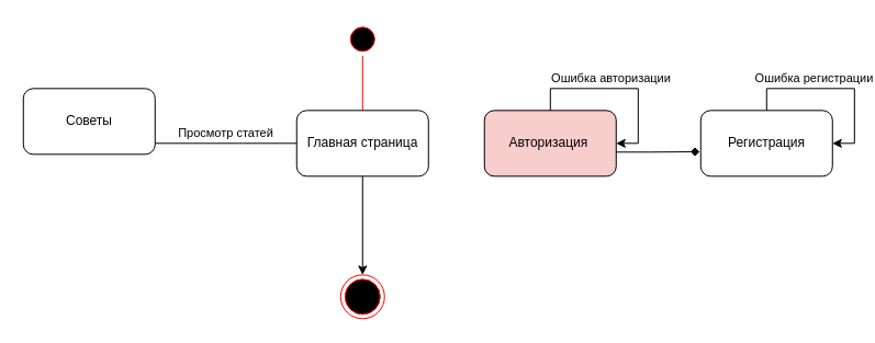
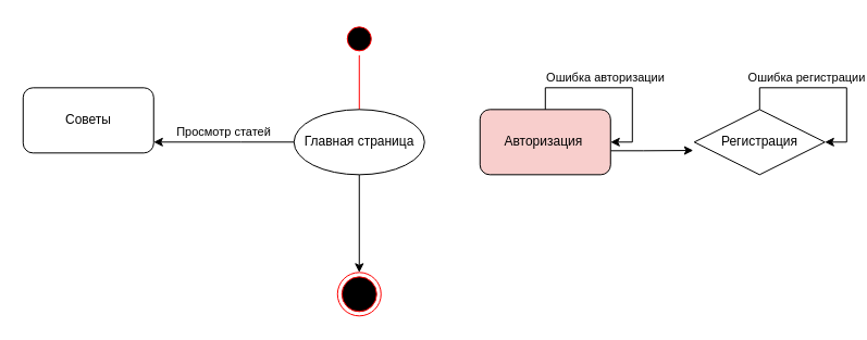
  <mxCell id="0" />
  <mxCell id="1" parent="0" />
  <mxCell id="2" value="" style="ellipse;html=1;shape=startState;fillColor=#000000;strokeColor=#ff0000;" vertex="1" parent="1"><mxGeometry x="314.778" y="20.333" width="30" height="30" as="geometry" /></mxCell>
  <mxCell id="3" value="" style="edgeStyle=orthogonalEdgeStyle;html=1;verticalAlign=bottom;endArrow=open;endSize=8;strokeColor=#ff0000;rounded=0;entryX=0.5;entryY=0;entryDx=0;entryDy=0;" edge="1" parent="1" source="2" target="8"><mxGeometry relative="1" as="geometry"><mxPoint x="329.778" y="110.333" as="targetPoint" /><Array as="points"><mxPoint x="329.778" y="140.333" /></Array></mxGeometry></mxCell>
  <mxCell id="4" value="" style="ellipse;html=1;shape=endState;fillColor=#000000;strokeColor=#ff0000;" vertex="1" parent="1"><mxGeometry x="309.778" y="250.333" width="40" height="40" as="geometry" /></mxCell>
- <mxCell id="5" value="" style="edgeStyle=orthogonalEdgeStyle;rounded=0;orthogonalLoop=1;jettySize=auto;html=1;endArrow=none;" edge="1" parent="1" source="8" target="11"><mxGeometry relative="1" as="geometry"><Array as="points"><mxPoint x="220.778" y="130.333" /><mxPoint x="220.778" y="130.333" /></Array></mxGeometry></mxCell>
+ <mxCell id="5" value="" style="edgeStyle=orthogonalEdgeStyle;rounded=0;orthogonalLoop=1;jettySize=auto;html=1;" edge="1" parent="1" source="8" target="11"><mxGeometry relative="1" as="geometry"><Array as="points"><mxPoint x="220.778" y="130.333" /><mxPoint x="220.778" y="130.333" /></Array></mxGeometry></mxCell>
  <mxCell id="6" value="Просмотр статей" style="edgeLabel;html=1;align=center;verticalAlign=middle;resizable=0;points=[];" vertex="1" connectable="0" parent="5"><mxGeometry x="-0.248" y="1" relative="1" as="geometry"><mxPoint x="-16" y="-11" as="offset" /></mxGeometry></mxCell>
  <mxCell id="7" style="edgeStyle=orthogonalEdgeStyle;rounded=0;orthogonalLoop=1;jettySize=auto;html=1;entryX=0.5;entryY=0;entryDx=0;entryDy=0;" edge="1" parent="1" source="8" target="4"><mxGeometry relative="1" as="geometry"><Array as="points"><mxPoint x="330.778" y="250.333" /></Array></mxGeometry></mxCell>
- <mxCell id="8" value="Главная страница" style="rounded=1;whiteSpace=wrap;html=1;" vertex="1" parent="1"><mxGeometry x="269.778" y="100.333" width="120" height="60" as="geometry" /></mxCell>
- <mxCell id="9" style="edgeStyle=orthogonalEdgeStyle;rounded=0;orthogonalLoop=1;jettySize=auto;html=1;entryX=-0.008;entryY=0.628;entryDx=0;entryDy=0;entryPerimeter=0;endArrow=diamond;" edge="1" parent="1" source="10" target="14"><mxGeometry relative="1" as="geometry"><Array as="points"><mxPoint x="590.778" y="138.333" /><mxPoint x="590.778" y="138.333" /></Array></mxGeometry></mxCell>
+ <mxCell id="8" value="Главная страница" style="ellipse;whiteSpace=wrap;html=1;" vertex="1" parent="1"><mxGeometry x="269.778" y="100.333" width="120" height="60" as="geometry" /></mxCell>
+ <mxCell id="9" style="edgeStyle=orthogonalEdgeStyle;rounded=0;orthogonalLoop=1;jettySize=auto;html=1;entryX=-0.008;entryY=0.628;entryDx=0;entryDy=0;entryPerimeter=0;" edge="1" parent="1" source="10" target="14"><mxGeometry relative="1" as="geometry"><Array as="points"><mxPoint x="590.778" y="138.333" /><mxPoint x="590.778" y="138.333" /></Array></mxGeometry></mxCell>
  <mxCell id="10" value="Авторизация&amp;nbsp;" style="rounded=1;whiteSpace=wrap;html=1;fillColor=#f8cecc;" vertex="1" parent="1"><mxGeometry x="440.778" y="100.333" width="120" height="60" as="geometry" /></mxCell>
  <mxCell id="11" value="Советы" style="rounded=1;whiteSpace=wrap;html=1;" vertex="1" parent="1"><mxGeometry x="20.778" y="80.333" width="120" height="60" as="geometry" /></mxCell>
  <mxCell id="12" style="edgeStyle=orthogonalEdgeStyle;rounded=0;orthogonalLoop=1;jettySize=auto;html=1;" edge="1" parent="1" source="10"><mxGeometry relative="1" as="geometry"><mxPoint x="560.778" y="130.333" as="targetPoint" /><Array as="points"><mxPoint x="500.778" y="80.333" /><mxPoint x="580.778" y="80.333" /><mxPoint x="580.778" y="130.333" /></Array></mxGeometry></mxCell>
  <mxCell id="13" value="Ошибка авторизации" style="edgeLabel;html=1;align=center;verticalAlign=middle;resizable=0;points=[];" vertex="1" connectable="0" parent="12"><mxGeometry x="-0.114" y="-3" relative="1" as="geometry"><mxPoint y="-13" as="offset" /></mxGeometry></mxCell>
- <mxCell id="14" value="Регистрация" style="whiteSpace=wrap;html=1;rounded=1;" vertex="1" parent="1"><mxGeometry x="637.778" y="100.333" width="120" height="60" as="geometry" /></mxCell>
+ <mxCell id="14" value="Регистрация" style="rhombus;whiteSpace=wrap;html=1;" vertex="1" parent="1"><mxGeometry x="637.778" y="100.333" width="120" height="60" as="geometry" /></mxCell>
  <mxCell id="15" style="edgeStyle=orthogonalEdgeStyle;rounded=0;orthogonalLoop=1;jettySize=auto;html=1;entryX=1;entryY=0.5;entryDx=0;entryDy=0;" edge="1" parent="1" source="14" target="14"><mxGeometry relative="1" as="geometry" /></mxCell>
  <mxCell id="16" value="Ошибка регистрации" style="edgeLabel;html=1;align=center;verticalAlign=middle;resizable=0;points=[];" vertex="1" connectable="0" parent="15"><mxGeometry x="-0.541" relative="1" as="geometry"><mxPoint x="24" y="-10" as="offset" /></mxGeometry></mxCell>
